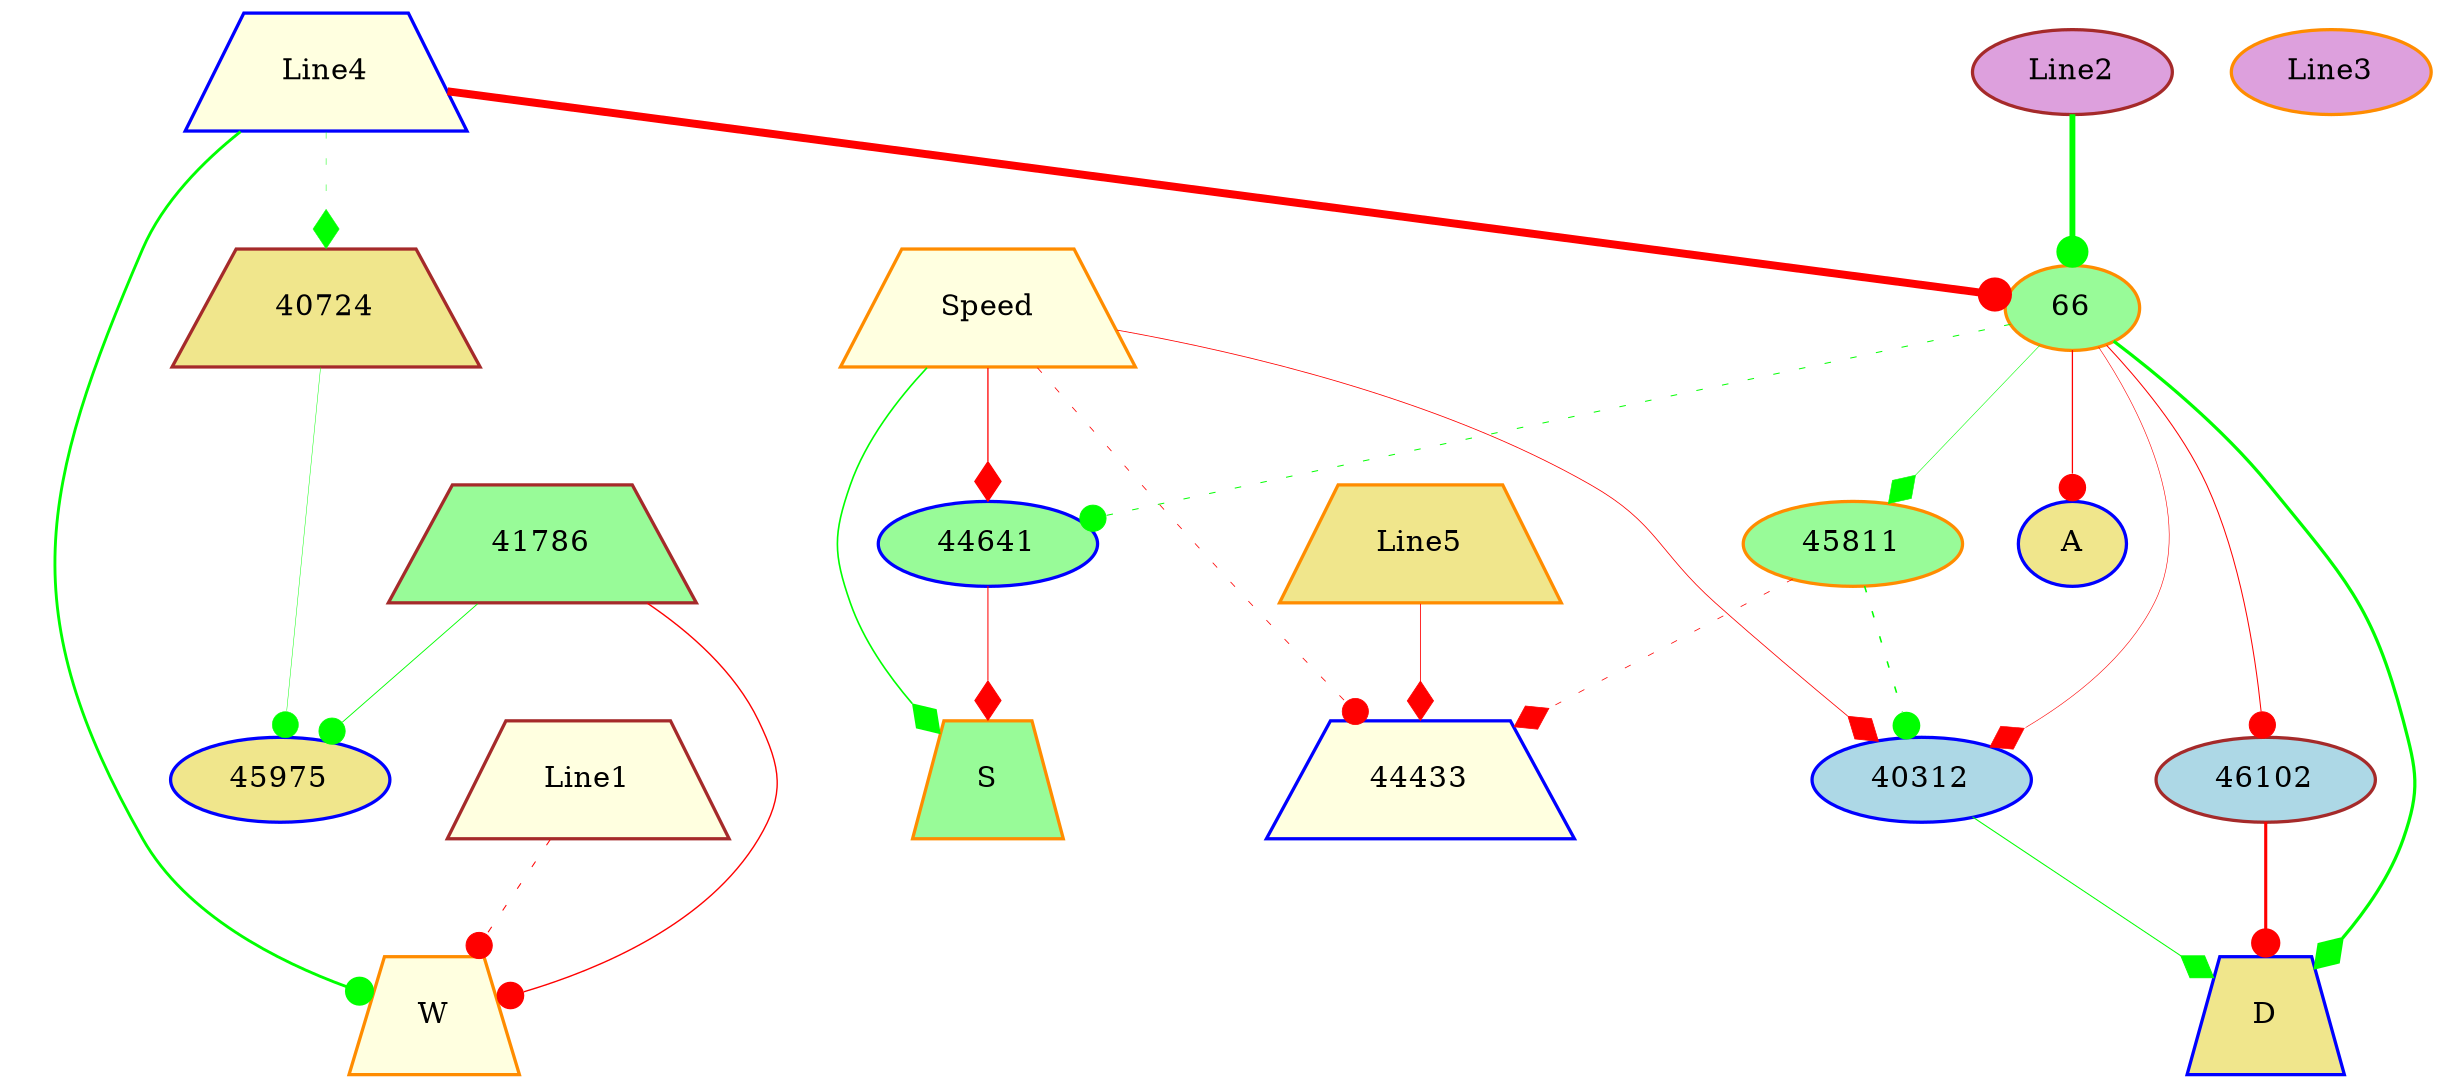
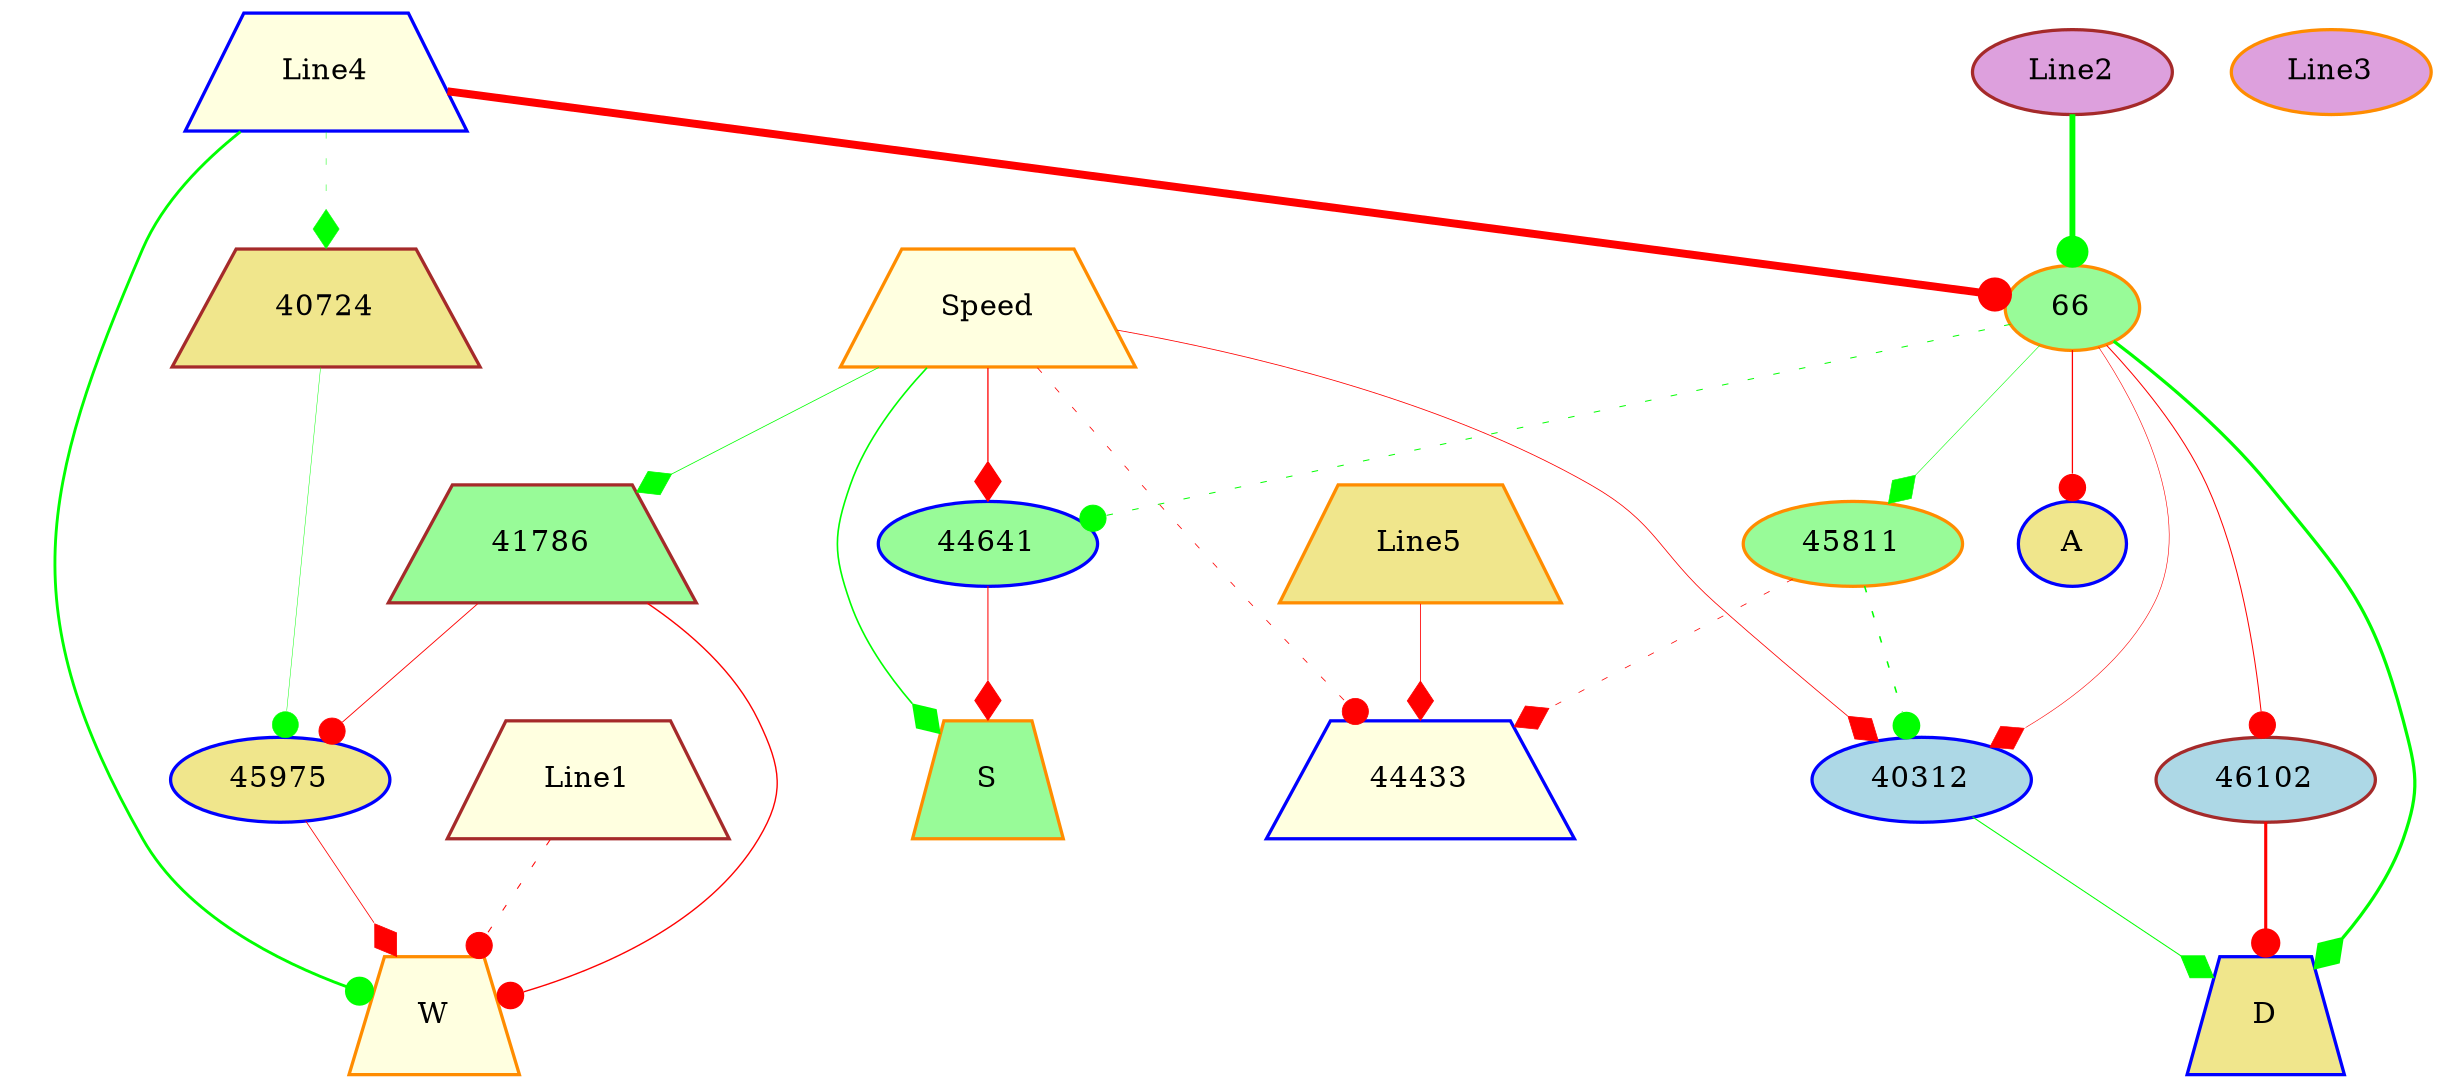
  digraph {
    node [color=darkorange fillcolor=lightyellow fontsize=9 shape=trapezium style=filled]
    edge [arrowhead=dot color=red style=solid]
    Line1 [color=brown height=0.2 width=0.2]
    W [height=0.2 width=0.2]
    Line2 [color=brown fillcolor=plum height=0.2 shape=ellipse width=0.2]
    66 [fillcolor=palegreen height=0.2 shape=ellipse width=0.2]
    44641 [color=blue fillcolor=palegreen height=0.2 shape=ellipse width=0.2]
    40312 [color=blue fillcolor=lightblue height=0.2 shape=ellipse width=0.2]
    A [color=blue fillcolor=khaki height=0.2 shape=ellipse width=0.2]
    D [color=blue fillcolor=khaki height=0.2 width=0.2]
    45811 [fillcolor=palegreen height=0.2 shape=ellipse width=0.2]
    46102 [color=brown fillcolor=lightblue height=0.2 shape=ellipse width=0.2]
    Line3 [fillcolor=plum height=0.2 shape=ellipse width=0.2]
    Line4 [color=blue height=0.2 width=0.2]
    40724 [color=brown fillcolor=khaki height=0.2 width=0.2]
    45975 [color=blue fillcolor=khaki height=0.2 shape=ellipse width=0.2]
    Line5 [fillcolor=khaki height=0.2 width=0.2]
    44433 [color=blue height=0.2 width=0.2]
    Speed [height=0.2 width=0.2]
    S [fillcolor=palegreen height=0.2 width=0.2]
    41786 [color=brown fillcolor=palegreen height=0.2 width=0.2]
    Line1 -> W [penwidth=0.31128163924031094 style=dotted]
    Line2 -> 66 [color=green penwidth=1.7957307022998805]
    66 -> 44641 [color=green penwidth=0.2988813630924972 style=dotted]
    66 -> 40312 [arrowhead=diamond penwidth=0.1772404507265306]
    66 -> A [penwidth=0.38696725281411304]
    66 -> D [arrowhead=diamond color=green penwidth=0.9834902684547991]
    66 -> 45811 [arrowhead=diamond color=green penwidth=0.17114345793052094]
    66 -> 46102 [penwidth=0.3089540724568014]
    44641 -> S [arrowhead=diamond penwidth=0.3103925789822111]
    40312 -> D [arrowhead=diamond color=green penwidth=0.3090345171620897]
    45811 -> 40312 [color=green penwidth=0.46997548727569904 style=dotted]
    45811 -> 44433 [arrowhead=diamond penwidth=0.23335458668738804 style=dotted]
    46102 -> D [penwidth=0.9488522685622026]
    Line4 -> W [color=green penwidth=0.8769472699437336]
    Line4 -> 66 [penwidth=2.427093306680047]
    Line4 -> 40724 [arrowhead=diamond color=green penwidth=0.14880691829031864 style=dotted]
    40724 -> 45975 [color=green penwidth=0.1418821286172796]
+   45975 -> W [arrowhead=diamond penwidth=0.24356641625442374]
    Line5 -> 44433 [arrowhead=diamond penwidth=0.2549240884398367]
    Speed -> 44641 [arrowhead=diamond penwidth=0.39386001043338315]
    Speed -> 40312 [arrowhead=diamond penwidth=0.2445518699159267]
    Speed -> 44433 [penwidth=0.24402273732240645 style=dotted]
    Speed -> S [arrowhead=diamond color=green penwidth=0.4977911671847942]
+   Speed -> 41786 [arrowhead=diamond color=green penwidth=0.23517780254966558]
    41786 -> W [penwidth=0.42466785864130696]
-   41786 -> 45975 [color=green penwidth=0.2735967938734657]
+   41786 -> 45975 [penwidth=0.2735967938734657]
  }
